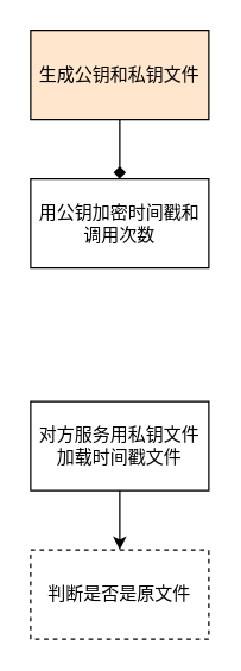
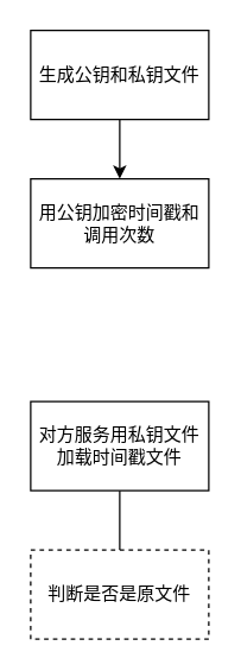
  <mxCell id="0" />
  <mxCell id="1" parent="0" />
- <mxCell id="2" style="edgeStyle=orthogonalEdgeStyle;rounded=0;orthogonalLoop=1;jettySize=auto;html=1;exitX=0.5;exitY=1;exitDx=0;exitDy=0;entryX=0.5;entryY=0;entryDx=0;entryDy=0;endArrow=diamond;" edge="1" parent="1" source="3" target="4"><mxGeometry relative="1" as="geometry" /></mxCell>
- <mxCell id="3" value="生成公钥和私钥文件" style="rounded=0;whiteSpace=wrap;html=1;fillColor=#ffe6cc;" vertex="1" parent="1"><mxGeometry x="20" y="20" width="120" height="60" as="geometry" /></mxCell>
+ <mxCell id="2" style="edgeStyle=orthogonalEdgeStyle;rounded=0;orthogonalLoop=1;jettySize=auto;html=1;exitX=0.5;exitY=1;exitDx=0;exitDy=0;entryX=0.5;entryY=0;entryDx=0;entryDy=0;" edge="1" parent="1" source="3" target="4"><mxGeometry relative="1" as="geometry" /></mxCell>
+ <mxCell id="3" value="生成公钥和私钥文件" style="rounded=0;whiteSpace=wrap;html=1;" vertex="1" parent="1"><mxGeometry x="20" y="20" width="120" height="60" as="geometry" /></mxCell>
  <mxCell id="4" value="用公钥加密时间戳和调用次数" style="rounded=0;whiteSpace=wrap;html=1;" vertex="1" parent="1"><mxGeometry x="20" y="120" width="120" height="60" as="geometry" /></mxCell>
- <mxCell id="5" style="edgeStyle=orthogonalEdgeStyle;rounded=0;orthogonalLoop=1;jettySize=auto;html=1;exitX=0.5;exitY=1;exitDx=0;exitDy=0;entryX=0.5;entryY=0;entryDx=0;entryDy=0;" edge="1" parent="1" source="6" target="7"><mxGeometry relative="1" as="geometry" /></mxCell>
+ <mxCell id="5" style="edgeStyle=orthogonalEdgeStyle;rounded=0;orthogonalLoop=1;jettySize=auto;html=1;exitX=0.5;exitY=1;exitDx=0;exitDy=0;entryX=0.5;entryY=0;entryDx=0;entryDy=0;endArrow=none;" edge="1" parent="1" source="6" target="7"><mxGeometry relative="1" as="geometry" /></mxCell>
  <mxCell id="6" value="对方服务用私钥文件加载时间戳文件" style="rounded=0;whiteSpace=wrap;html=1;" vertex="1" parent="1"><mxGeometry x="20" y="270" width="120" height="60" as="geometry" /></mxCell>
  <mxCell id="7" value="判断是否是原文件" style="rounded=0;whiteSpace=wrap;html=1;dashed=1;" vertex="1" parent="1"><mxGeometry x="20" y="370" width="120" height="60" as="geometry" /></mxCell>
